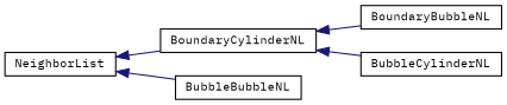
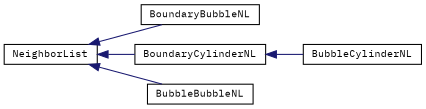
  digraph {
    fontname="IBM Plex Mono"
    rankdir=LR
    node [color=black fillcolor=white fontname="IBM Plex Mono" fontsize=10 shape=record style=filled]
    edge [color=midnightblue dir=back fontname="IBM Plex Mono" fontsize=10 labelfontname=Helvetica labelfontsize=10 style=solid]
    n1 [height=0.2 label=NeighborList width=0.4]
    n2 [height=0.2 label=BoundaryBubbleNL width=0.4]
    n3 [height=0.2 label=BoundaryCylinderNL width=0.4]
    n4 [height=0.2 label=BubbleBubbleNL width=0.4]
    n5 [height=0.2 label=BubbleCylinderNL width=0.4]
-   n3 -> n2
+   n1 -> n2
    n1 -> n3
    n1 -> n4
    n3 -> n5
  }
